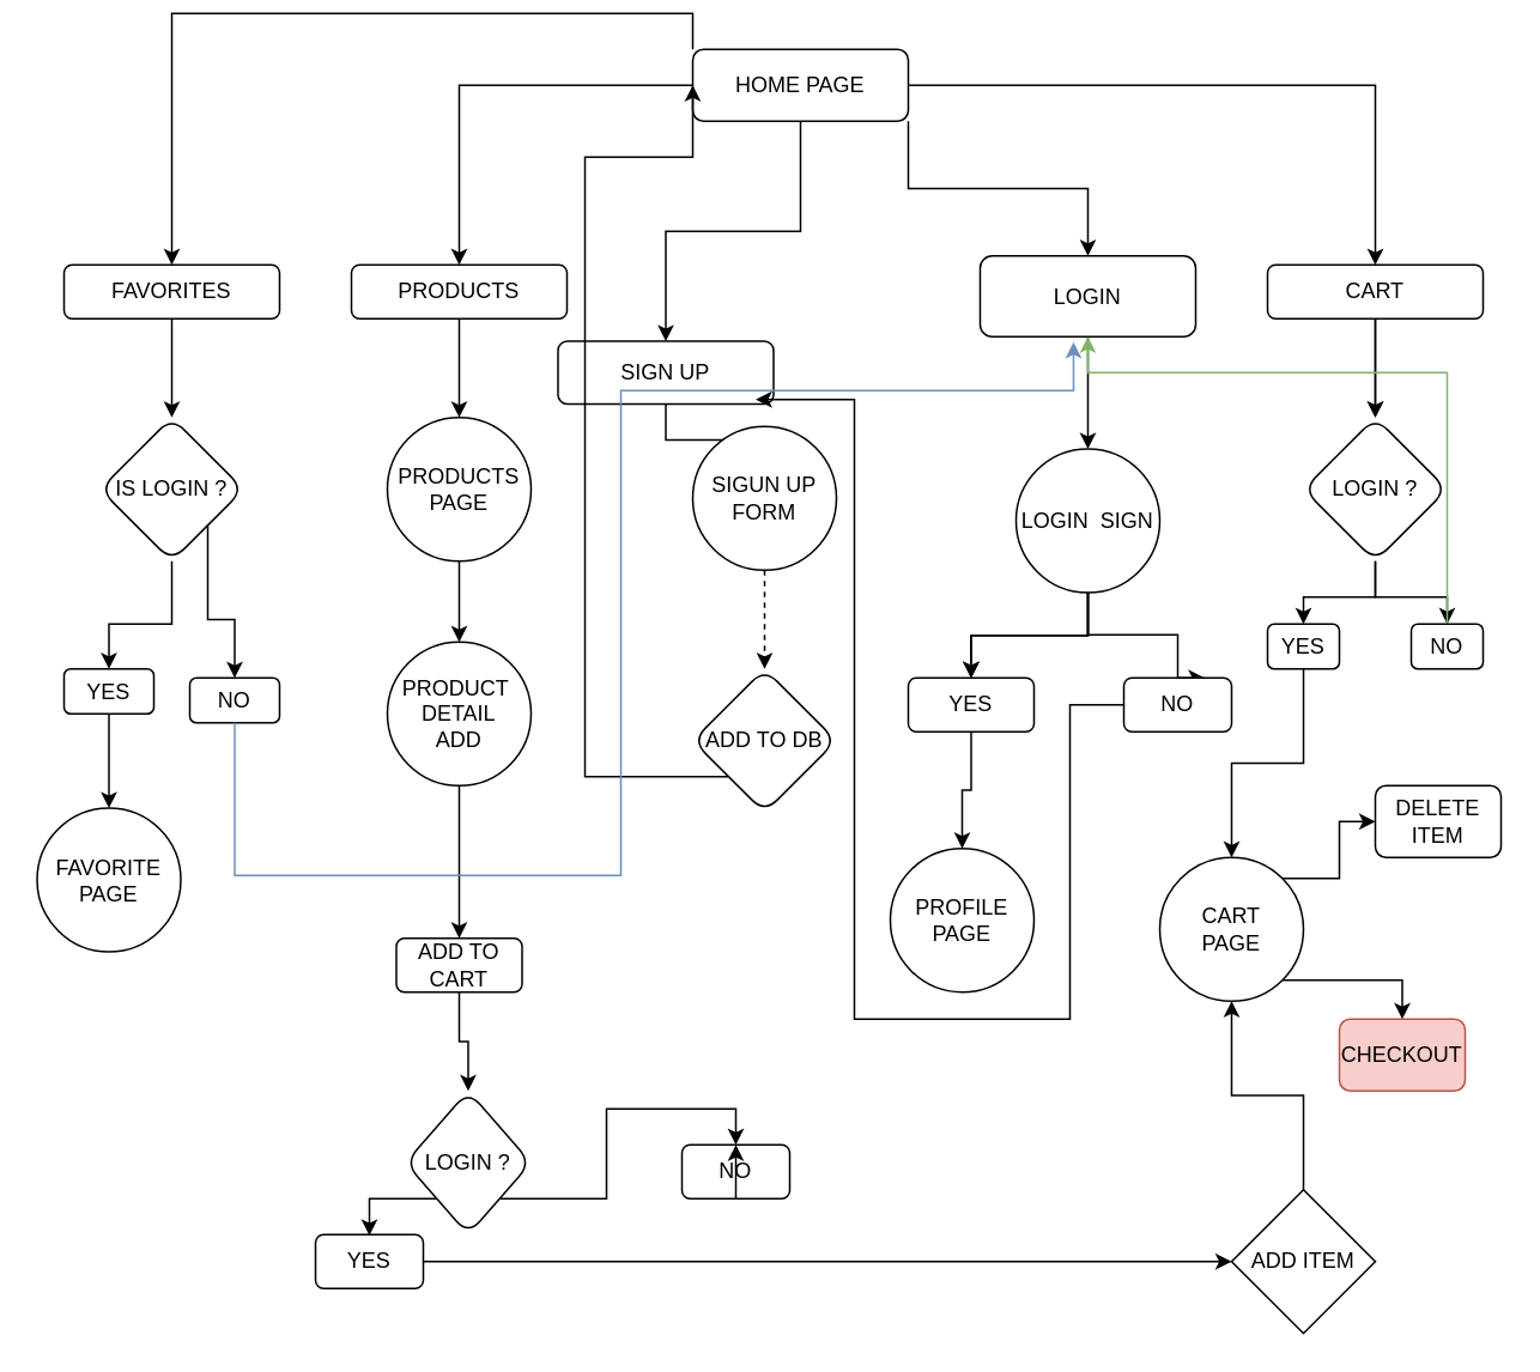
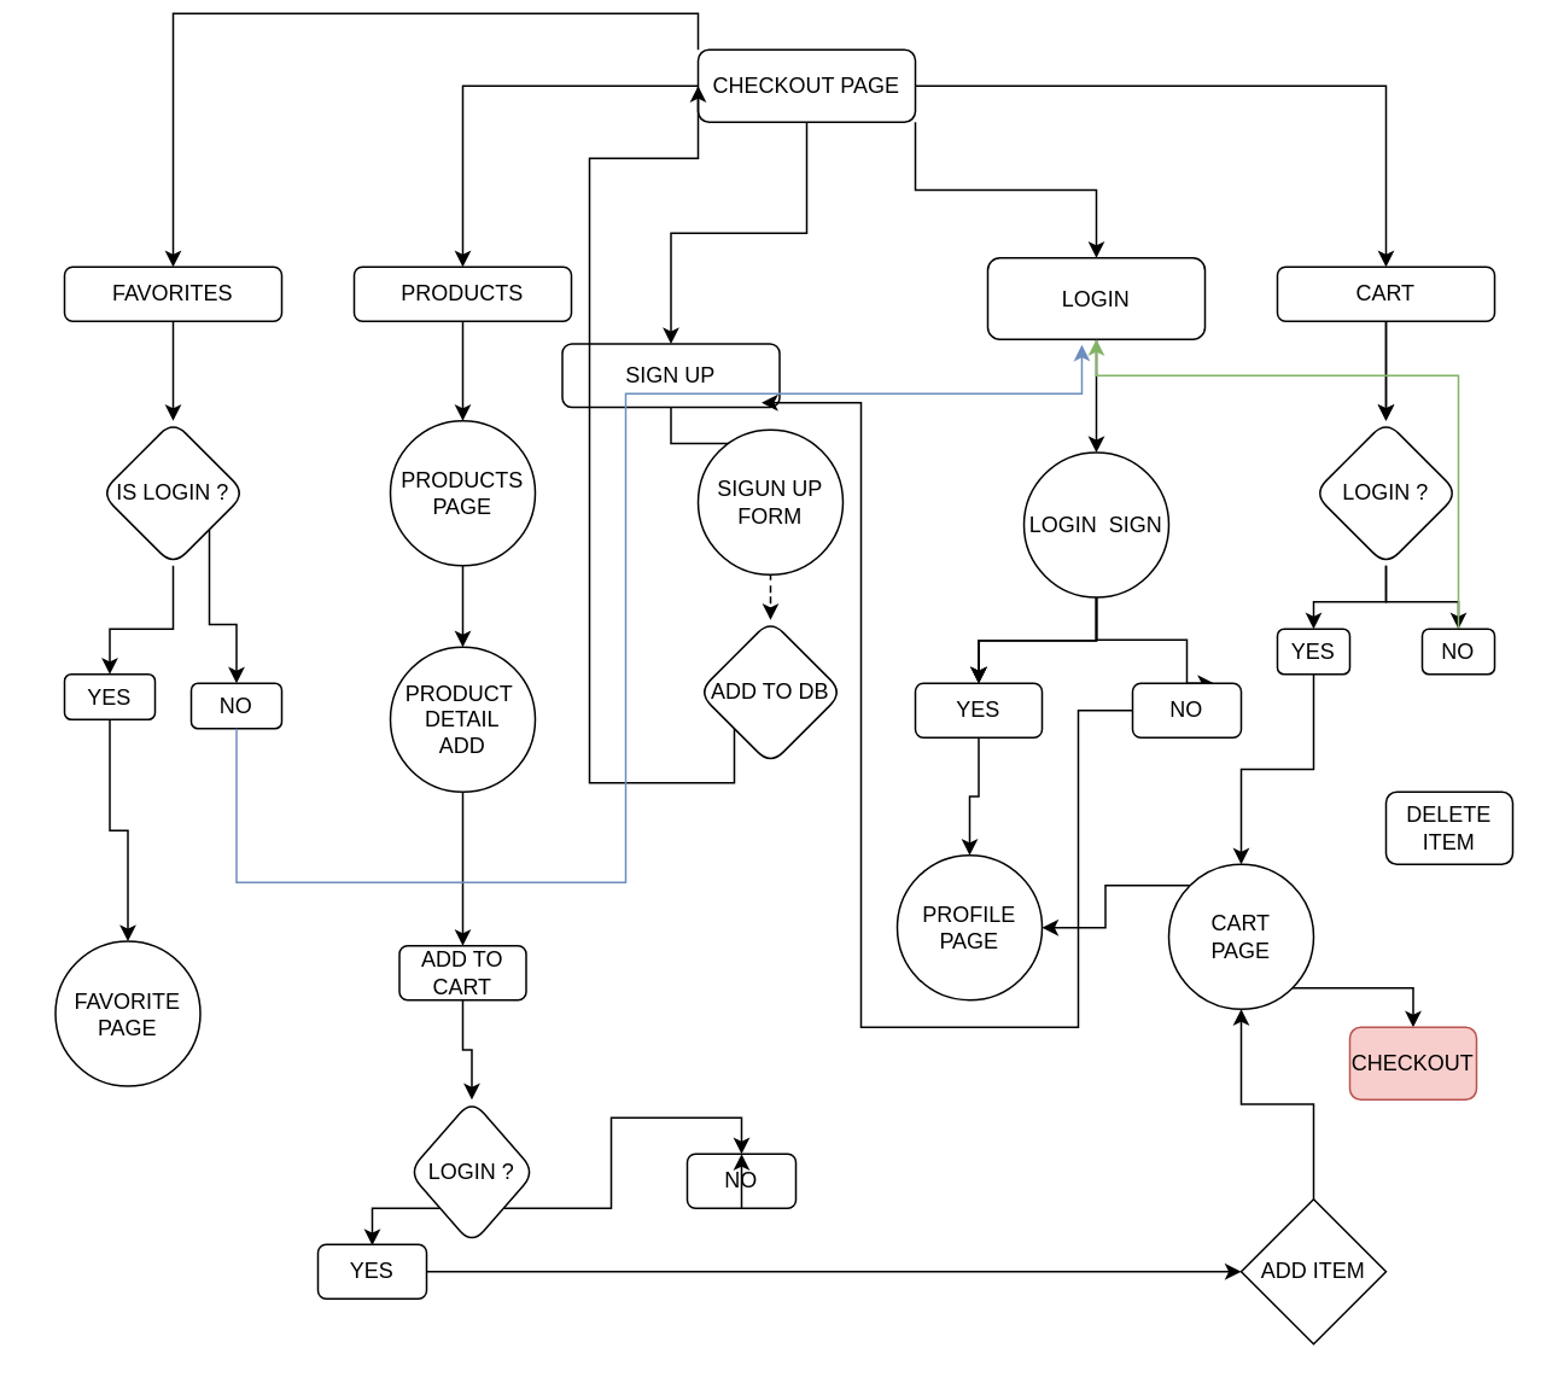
  <mxCell id="0" />
  <mxCell id="1" parent="0" />
  <mxCell id="2" style="edgeStyle=orthogonalEdgeStyle;rounded=0;orthogonalLoop=1;jettySize=auto;html=1;entryX=0.5;entryY=0;entryDx=0;entryDy=0;" edge="1" parent="1" source="7" target="9"><mxGeometry relative="1" as="geometry" /></mxCell>
  <mxCell id="3" style="edgeStyle=orthogonalEdgeStyle;rounded=0;orthogonalLoop=1;jettySize=auto;html=1;" edge="1" parent="1" source="7" target="11"><mxGeometry relative="1" as="geometry" /></mxCell>
  <mxCell id="4" style="edgeStyle=orthogonalEdgeStyle;rounded=0;orthogonalLoop=1;jettySize=auto;html=1;" edge="1" parent="1" source="7" target="16"><mxGeometry relative="1" as="geometry" /></mxCell>
  <mxCell id="5" style="edgeStyle=orthogonalEdgeStyle;rounded=0;orthogonalLoop=1;jettySize=auto;html=1;exitX=1;exitY=1;exitDx=0;exitDy=0;" edge="1" parent="1" source="7" target="13"><mxGeometry relative="1" as="geometry" /></mxCell>
  <mxCell id="6" style="edgeStyle=orthogonalEdgeStyle;rounded=0;orthogonalLoop=1;jettySize=auto;html=1;exitX=0;exitY=0;exitDx=0;exitDy=0;entryX=0.5;entryY=0;entryDx=0;entryDy=0;" edge="1" parent="1" source="7" target="19"><mxGeometry relative="1" as="geometry" /></mxCell>
- <mxCell id="7" value="HOME PAGE" style="rounded=1;whiteSpace=wrap;html=1;fontSize=12;glass=0;strokeWidth=1;shadow=0;" parent="1" vertex="1"><mxGeometry x="385" y="20" width="120" height="40" as="geometry" /></mxCell>
+ <mxCell id="7" value="CHECKOUT PAGE" style="rounded=1;whiteSpace=wrap;html=1;fontSize=12;glass=0;strokeWidth=1;shadow=0;" parent="1" vertex="1"><mxGeometry x="385" y="20" width="120" height="40" as="geometry" /></mxCell>
  <mxCell id="8" value="" style="edgeStyle=orthogonalEdgeStyle;rounded=0;orthogonalLoop=1;jettySize=auto;html=1;" edge="1" parent="1" source="9" target="45"><mxGeometry relative="1" as="geometry" /></mxCell>
  <mxCell id="9" value="PRODUCTS" style="rounded=1;whiteSpace=wrap;html=1;fontSize=12;glass=0;strokeWidth=1;shadow=0;" parent="1" vertex="1"><mxGeometry x="195" y="140" width="120" height="30" as="geometry" /></mxCell>
  <mxCell id="10" value="" style="edgeStyle=orthogonalEdgeStyle;rounded=0;orthogonalLoop=1;jettySize=auto;html=1;" edge="1" parent="1" source="11" target="21"><mxGeometry relative="1" as="geometry" /></mxCell>
  <mxCell id="11" value="SIGN UP" style="rounded=1;whiteSpace=wrap;html=1;" vertex="1" parent="1"><mxGeometry x="310" y="182.5" width="120" height="35" as="geometry" /></mxCell>
  <mxCell id="12" value="" style="edgeStyle=orthogonalEdgeStyle;rounded=0;orthogonalLoop=1;jettySize=auto;html=1;" edge="1" parent="1" source="13" target="28"><mxGeometry relative="1" as="geometry" /></mxCell>
  <mxCell id="13" value="LOGIN" style="rounded=1;whiteSpace=wrap;html=1;" vertex="1" parent="1"><mxGeometry x="545" y="135" width="120" height="45" as="geometry" /></mxCell>
  <mxCell id="14" value="" style="edgeStyle=orthogonalEdgeStyle;rounded=0;orthogonalLoop=1;jettySize=auto;html=1;" edge="1" parent="1" source="16"><mxGeometry relative="1" as="geometry"><mxPoint x="765" y="225" as="targetPoint" /></mxGeometry></mxCell>
  <mxCell id="15" value="" style="edgeStyle=orthogonalEdgeStyle;rounded=0;orthogonalLoop=1;jettySize=auto;html=1;" edge="1" parent="1" source="16" target="36"><mxGeometry relative="1" as="geometry" /></mxCell>
  <mxCell id="16" value="CART" style="rounded=1;whiteSpace=wrap;html=1;" vertex="1" parent="1"><mxGeometry x="705" y="140" width="120" height="30" as="geometry" /></mxCell>
  <mxCell id="17" style="edgeStyle=orthogonalEdgeStyle;rounded=0;orthogonalLoop=1;jettySize=auto;html=1;exitX=0.5;exitY=1;exitDx=0;exitDy=0;" edge="1" parent="1" source="16" target="16"><mxGeometry relative="1" as="geometry" /></mxCell>
  <mxCell id="18" value="" style="edgeStyle=orthogonalEdgeStyle;rounded=0;orthogonalLoop=1;jettySize=auto;html=1;" edge="1" parent="1" source="19" target="63"><mxGeometry relative="1" as="geometry" /></mxCell>
  <mxCell id="19" value="FAVORITES" style="rounded=1;whiteSpace=wrap;html=1;" vertex="1" parent="1"><mxGeometry x="35" y="140" width="120" height="30" as="geometry" /></mxCell>
  <mxCell id="20" value="" style="edgeStyle=orthogonalEdgeStyle;rounded=0;orthogonalLoop=1;jettySize=auto;html=1;dashed=1;" edge="1" parent="1" source="21" target="23"><mxGeometry relative="1" as="geometry" /></mxCell>
  <mxCell id="21" value="SIGUN UP FORM" style="ellipse;whiteSpace=wrap;html=1;rounded=1;" vertex="1" parent="1"><mxGeometry x="385" y="230" width="80" height="80" as="geometry" /></mxCell>
  <mxCell id="22" style="edgeStyle=orthogonalEdgeStyle;rounded=0;orthogonalLoop=1;jettySize=auto;html=1;exitX=0;exitY=1;exitDx=0;exitDy=0;entryX=0;entryY=0.5;entryDx=0;entryDy=0;" edge="1" parent="1" source="23" target="7"><mxGeometry relative="1" as="geometry"><Array as="points"><mxPoint x="325" y="425" /><mxPoint x="325" y="80" /><mxPoint x="385" y="80" /></Array></mxGeometry></mxCell>
- <mxCell id="23" value="ADD TO DB" style="rhombus;whiteSpace=wrap;html=1;rounded=1;" vertex="1" parent="1"><mxGeometry x="385" y="365" width="80" height="80" as="geometry" /></mxCell>
+ <mxCell id="23" value="ADD TO DB" style="rhombus;whiteSpace=wrap;html=1;rounded=1;" vertex="1" parent="1"><mxGeometry x="385" y="335" width="80" height="80" as="geometry" /></mxCell>
  <mxCell id="24" value="" style="edgeStyle=orthogonalEdgeStyle;rounded=0;orthogonalLoop=1;jettySize=auto;html=1;" edge="1" parent="1" source="28" target="30"><mxGeometry relative="1" as="geometry" /></mxCell>
  <mxCell id="25" value="" style="edgeStyle=orthogonalEdgeStyle;rounded=0;orthogonalLoop=1;jettySize=auto;html=1;" edge="1" parent="1" source="28" target="30"><mxGeometry relative="1" as="geometry" /></mxCell>
  <mxCell id="26" value="" style="edgeStyle=orthogonalEdgeStyle;rounded=0;orthogonalLoop=1;jettySize=auto;html=1;" edge="1" parent="1" source="28" target="30"><mxGeometry relative="1" as="geometry" /></mxCell>
  <mxCell id="27" style="edgeStyle=orthogonalEdgeStyle;rounded=0;orthogonalLoop=1;jettySize=auto;html=1;exitX=0.5;exitY=1;exitDx=0;exitDy=0;entryX=0.75;entryY=0;entryDx=0;entryDy=0;" edge="1" parent="1" source="28" target="31"><mxGeometry relative="1" as="geometry"><Array as="points"><mxPoint x="605" y="346" /><mxPoint x="655" y="346" /><mxPoint x="655" y="370" /></Array></mxGeometry></mxCell>
  <mxCell id="28" value="LOGIN&amp;nbsp; SIGN" style="ellipse;whiteSpace=wrap;html=1;rounded=1;" vertex="1" parent="1"><mxGeometry x="565" y="242.5" width="80" height="80" as="geometry" /></mxCell>
  <mxCell id="29" value="" style="edgeStyle=orthogonalEdgeStyle;rounded=0;orthogonalLoop=1;jettySize=auto;html=1;" edge="1" parent="1" source="30" target="32"><mxGeometry relative="1" as="geometry" /></mxCell>
  <mxCell id="30" value="YES" style="whiteSpace=wrap;html=1;rounded=1;" vertex="1" parent="1"><mxGeometry x="505" y="370" width="70" height="30" as="geometry" /></mxCell>
  <mxCell id="31" value="NO" style="rounded=1;whiteSpace=wrap;html=1;" vertex="1" parent="1"><mxGeometry x="625" y="370" width="60" height="30" as="geometry" /></mxCell>
  <mxCell id="32" value="PROFILE PAGE" style="ellipse;whiteSpace=wrap;html=1;rounded=1;" vertex="1" parent="1"><mxGeometry x="495" y="465" width="80" height="80" as="geometry" /></mxCell>
  <mxCell id="33" style="edgeStyle=orthogonalEdgeStyle;rounded=0;orthogonalLoop=1;jettySize=auto;html=1;entryX=0.917;entryY=0.929;entryDx=0;entryDy=0;entryPerimeter=0;" edge="1" parent="1" source="31" target="11"><mxGeometry relative="1" as="geometry"><Array as="points"><mxPoint x="595" y="385" /><mxPoint x="595" y="560" /><mxPoint x="475" y="560" /></Array></mxGeometry></mxCell>
  <mxCell id="34" value="" style="edgeStyle=orthogonalEdgeStyle;rounded=0;orthogonalLoop=1;jettySize=auto;html=1;" edge="1" parent="1" source="36" target="38"><mxGeometry relative="1" as="geometry" /></mxCell>
  <mxCell id="35" style="edgeStyle=orthogonalEdgeStyle;rounded=0;orthogonalLoop=1;jettySize=auto;html=1;entryX=0.5;entryY=0;entryDx=0;entryDy=0;" edge="1" parent="1" source="36" target="40"><mxGeometry relative="1" as="geometry" /></mxCell>
  <mxCell id="36" value="LOGIN ?" style="rhombus;whiteSpace=wrap;html=1;rounded=1;" vertex="1" parent="1"><mxGeometry x="725" y="225" width="80" height="80" as="geometry" /></mxCell>
  <mxCell id="37" style="edgeStyle=orthogonalEdgeStyle;rounded=0;orthogonalLoop=1;jettySize=auto;html=1;" edge="1" parent="1" source="38" target="43"><mxGeometry relative="1" as="geometry" /></mxCell>
  <mxCell id="38" value="YES" style="whiteSpace=wrap;html=1;rounded=1;" vertex="1" parent="1"><mxGeometry x="705" y="340" width="40" height="25" as="geometry" /></mxCell>
  <mxCell id="39" style="edgeStyle=orthogonalEdgeStyle;rounded=0;orthogonalLoop=1;jettySize=auto;html=1;fillColor=#d5e8d4;strokeColor=#82b366;" edge="1" parent="1" source="40" target="13"><mxGeometry relative="1" as="geometry"><Array as="points"><mxPoint x="805" y="200" /><mxPoint x="605" y="200" /></Array></mxGeometry></mxCell>
  <mxCell id="40" value="NO" style="whiteSpace=wrap;html=1;rounded=1;" vertex="1" parent="1"><mxGeometry x="785" y="340" width="40" height="25" as="geometry" /></mxCell>
- <mxCell id="41" style="edgeStyle=orthogonalEdgeStyle;rounded=0;orthogonalLoop=1;jettySize=auto;html=1;exitX=1;exitY=0;exitDx=0;exitDy=0;entryX=0;entryY=0.5;entryDx=0;entryDy=0;" edge="1" parent="1" source="43" target="59"><mxGeometry relative="1" as="geometry" /></mxCell>
+ <mxCell id="41" style="edgeStyle=orthogonalEdgeStyle;rounded=0;orthogonalLoop=1;jettySize=auto;html=1;exitX=1;exitY=0;exitDx=0;exitDy=0;" edge="1" parent="1" source="43" target="32"><mxGeometry relative="1" as="geometry" /></mxCell>
  <mxCell id="42" style="edgeStyle=orthogonalEdgeStyle;rounded=0;orthogonalLoop=1;jettySize=auto;html=1;exitX=1;exitY=1;exitDx=0;exitDy=0;" edge="1" parent="1" source="43" target="60"><mxGeometry relative="1" as="geometry" /></mxCell>
  <mxCell id="43" value="CART&lt;div&gt;PAGE&lt;/div&gt;" style="ellipse;whiteSpace=wrap;html=1;aspect=fixed;" vertex="1" parent="1"><mxGeometry x="645" y="470" width="80" height="80" as="geometry" /></mxCell>
  <mxCell id="44" value="" style="edgeStyle=orthogonalEdgeStyle;rounded=0;orthogonalLoop=1;jettySize=auto;html=1;" edge="1" parent="1" source="45" target="47"><mxGeometry relative="1" as="geometry" /></mxCell>
  <mxCell id="45" value="PRODUCTS&lt;div&gt;PAGE&lt;/div&gt;" style="ellipse;whiteSpace=wrap;html=1;rounded=1;glass=0;strokeWidth=1;shadow=0;" vertex="1" parent="1"><mxGeometry x="215" y="225" width="80" height="80" as="geometry" /></mxCell>
  <mxCell id="46" value="" style="edgeStyle=orthogonalEdgeStyle;rounded=0;orthogonalLoop=1;jettySize=auto;html=1;" edge="1" parent="1" source="47" target="49"><mxGeometry relative="1" as="geometry" /></mxCell>
  <mxCell id="47" value="PRODUCT&amp;nbsp;&lt;div&gt;DETAIL&lt;/div&gt;&lt;div&gt;ADD&lt;/div&gt;" style="ellipse;whiteSpace=wrap;html=1;rounded=1;glass=0;strokeWidth=1;shadow=0;" vertex="1" parent="1"><mxGeometry x="215" y="350" width="80" height="80" as="geometry" /></mxCell>
  <mxCell id="48" value="" style="edgeStyle=orthogonalEdgeStyle;rounded=0;orthogonalLoop=1;jettySize=auto;html=1;" edge="1" parent="1" source="49" target="52"><mxGeometry relative="1" as="geometry" /></mxCell>
  <mxCell id="49" value="ADD TO CART" style="whiteSpace=wrap;html=1;rounded=1;glass=0;strokeWidth=1;shadow=0;" vertex="1" parent="1"><mxGeometry x="220" y="515" width="70" height="30" as="geometry" /></mxCell>
  <mxCell id="50" style="edgeStyle=orthogonalEdgeStyle;rounded=0;orthogonalLoop=1;jettySize=auto;html=1;exitX=0;exitY=1;exitDx=0;exitDy=0;" edge="1" parent="1" source="52"><mxGeometry relative="1" as="geometry"><mxPoint x="205" y="680" as="targetPoint" /></mxGeometry></mxCell>
  <mxCell id="51" style="edgeStyle=orthogonalEdgeStyle;rounded=0;orthogonalLoop=1;jettySize=auto;html=1;exitX=1;exitY=1;exitDx=0;exitDy=0;entryX=0.5;entryY=0;entryDx=0;entryDy=0;" edge="1" parent="1" source="52" target="55"><mxGeometry relative="1" as="geometry" /></mxCell>
  <mxCell id="52" value="LOGIN ?" style="rhombus;whiteSpace=wrap;html=1;rounded=1;glass=0;strokeWidth=1;shadow=0;" vertex="1" parent="1"><mxGeometry x="225" y="600" width="70" height="80" as="geometry" /></mxCell>
  <mxCell id="53" style="edgeStyle=orthogonalEdgeStyle;rounded=0;orthogonalLoop=1;jettySize=auto;html=1;" edge="1" parent="1" source="57" target="43"><mxGeometry relative="1" as="geometry" /></mxCell>
  <mxCell id="54" value="YES" style="rounded=1;whiteSpace=wrap;html=1;" vertex="1" parent="1"><mxGeometry x="175" y="680" width="60" height="30" as="geometry" /></mxCell>
  <mxCell id="55" value="NO" style="rounded=1;whiteSpace=wrap;html=1;" vertex="1" parent="1"><mxGeometry x="379" y="630" width="60" height="30" as="geometry" /></mxCell>
  <mxCell id="56" value="" style="edgeStyle=orthogonalEdgeStyle;rounded=0;orthogonalLoop=1;jettySize=auto;html=1;" edge="1" parent="1" source="54" target="57"><mxGeometry relative="1" as="geometry"><mxPoint x="235" y="695" as="sourcePoint" /><mxPoint x="725" y="510" as="targetPoint" /></mxGeometry></mxCell>
  <mxCell id="57" value="ADD ITEM" style="rhombus;whiteSpace=wrap;html=1;" vertex="1" parent="1"><mxGeometry x="685" y="655" width="80" height="80" as="geometry" /></mxCell>
  <mxCell id="58" style="edgeStyle=orthogonalEdgeStyle;rounded=0;orthogonalLoop=1;jettySize=auto;html=1;exitX=0.5;exitY=1;exitDx=0;exitDy=0;entryX=0.5;entryY=0;entryDx=0;entryDy=0;" edge="1" parent="1" source="55" target="55"><mxGeometry relative="1" as="geometry" /></mxCell>
  <mxCell id="59" value="DELETE&lt;div&gt;ITEM&lt;/div&gt;" style="rounded=1;whiteSpace=wrap;html=1;" vertex="1" parent="1"><mxGeometry x="765" y="430" width="70" height="40" as="geometry" /></mxCell>
  <mxCell id="60" value="CHECKOUT" style="rounded=1;whiteSpace=wrap;html=1;fillColor=#f8cecc;strokeColor=#b85450;" vertex="1" parent="1"><mxGeometry x="745" y="560" width="70" height="40" as="geometry" /></mxCell>
  <mxCell id="61" value="" style="edgeStyle=orthogonalEdgeStyle;rounded=0;orthogonalLoop=1;jettySize=auto;html=1;" edge="1" parent="1" source="63" target="65"><mxGeometry relative="1" as="geometry"><Array as="points"><mxPoint x="95" y="340" /><mxPoint x="60" y="340" /></Array></mxGeometry></mxCell>
  <mxCell id="62" style="edgeStyle=orthogonalEdgeStyle;rounded=0;orthogonalLoop=1;jettySize=auto;html=1;exitX=1;exitY=1;exitDx=0;exitDy=0;" edge="1" parent="1" source="63" target="66"><mxGeometry relative="1" as="geometry" /></mxCell>
  <mxCell id="63" value="IS LOGIN ?" style="rhombus;whiteSpace=wrap;html=1;rounded=1;" vertex="1" parent="1"><mxGeometry x="55" y="225" width="80" height="80" as="geometry" /></mxCell>
  <mxCell id="64" value="" style="edgeStyle=orthogonalEdgeStyle;rounded=0;orthogonalLoop=1;jettySize=auto;html=1;" edge="1" parent="1" source="65" target="67"><mxGeometry relative="1" as="geometry" /></mxCell>
  <mxCell id="65" value="YES" style="whiteSpace=wrap;html=1;rounded=1;" vertex="1" parent="1"><mxGeometry x="35" y="365" width="50" height="25" as="geometry" /></mxCell>
  <mxCell id="66" value="NO" style="whiteSpace=wrap;html=1;rounded=1;" vertex="1" parent="1"><mxGeometry x="105" y="370" width="50" height="25" as="geometry" /></mxCell>
- <mxCell id="67" value="FAVORITE&lt;div&gt;PAGE&lt;/div&gt;" style="ellipse;whiteSpace=wrap;html=1;rounded=1;" vertex="1" parent="1"><mxGeometry x="20" y="442.5" width="80" height="80" as="geometry" /></mxCell>
+ <mxCell id="67" value="FAVORITE&lt;div&gt;PAGE&lt;/div&gt;" style="ellipse;whiteSpace=wrap;html=1;rounded=1;" vertex="1" parent="1"><mxGeometry x="30" y="512.5" width="80" height="80" as="geometry" /></mxCell>
  <mxCell id="68" style="edgeStyle=orthogonalEdgeStyle;rounded=0;orthogonalLoop=1;jettySize=auto;html=1;exitX=0.5;exitY=1;exitDx=0;exitDy=0;entryX=0.433;entryY=1.067;entryDx=0;entryDy=0;entryPerimeter=0;fillColor=#dae8fc;strokeColor=#6c8ebf;" edge="1" parent="1" source="66" target="13"><mxGeometry relative="1" as="geometry"><Array as="points"><mxPoint x="130" y="480" /><mxPoint x="345" y="480" /><mxPoint x="345" y="210" /><mxPoint x="597" y="210" /></Array></mxGeometry></mxCell>
